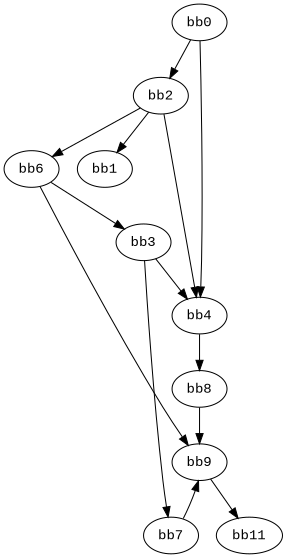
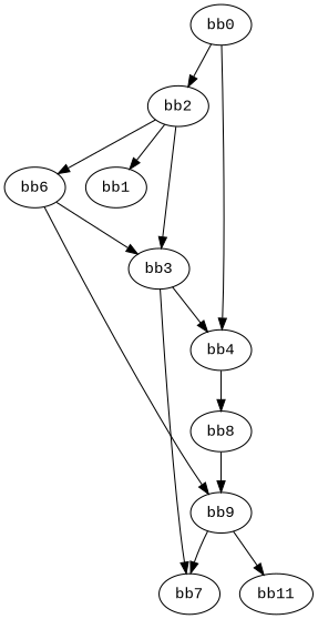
  digraph {
    fontname="Liberation Mono"
    node [fontname="Liberation Mono"]
    edge [fontname="Liberation Mono"]
    n1 [label="bb0\l"]
    n2 [label="bb2\l"]
    n3 [label="bb4\l"]
    n4 [label="bb1\l"]
    n5 [label="bb3\l"]
    n6 [label="bb6\l"]
    n7 [label="bb7\l"]
    n8 [label="bb8\l"]
    n9 [label="bb9\l"]
    n10 [label="bb11\l"]
    n1 -> n2
    n1 -> n3
    n2 -> n4
-   n2 -> n3
+   n2 -> n5
    n2 -> n6
    n3 -> n8
    n5 -> n3
    n5 -> n7
    n6 -> n5
    n6 -> n9
-   n7 -> n9
+   n9 -> n7
    n8 -> n9
    n9 -> n10
  }
